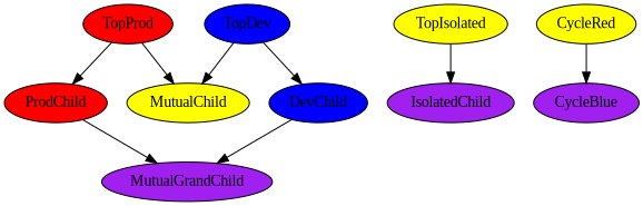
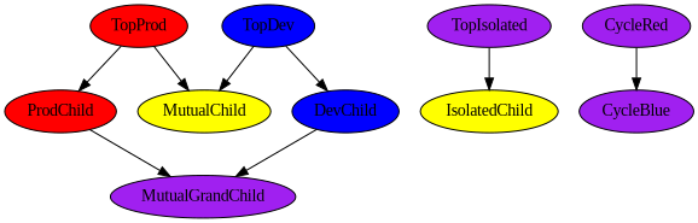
  digraph {
    fontname="Liberation Serif"
    style=filled
    node [fillcolor=yellow fontname="Liberation Serif" style=filled]
    edge [fontname="Liberation Serif"]
    TopProd [fillcolor=red]
    ProdChild [fillcolor=red]
    MutualChild
    MutualGrandChild [fillcolor=purple]
    TopDev [fillcolor=blue]
    DevChild [fillcolor=blue]
-   TopIsolated
-   IsolatedChild [fillcolor=purple]
-   CycleRed
+   TopIsolated [fillcolor=purple]
+   IsolatedChild
+   CycleRed [fillcolor=purple]
    CycleBlue [fillcolor=purple]
    TopProd -> ProdChild
    TopProd -> MutualChild
    ProdChild -> MutualGrandChild
    TopDev -> MutualChild
    TopDev -> DevChild
    DevChild -> MutualGrandChild
    TopIsolated -> IsolatedChild
    CycleRed -> CycleBlue
  }
